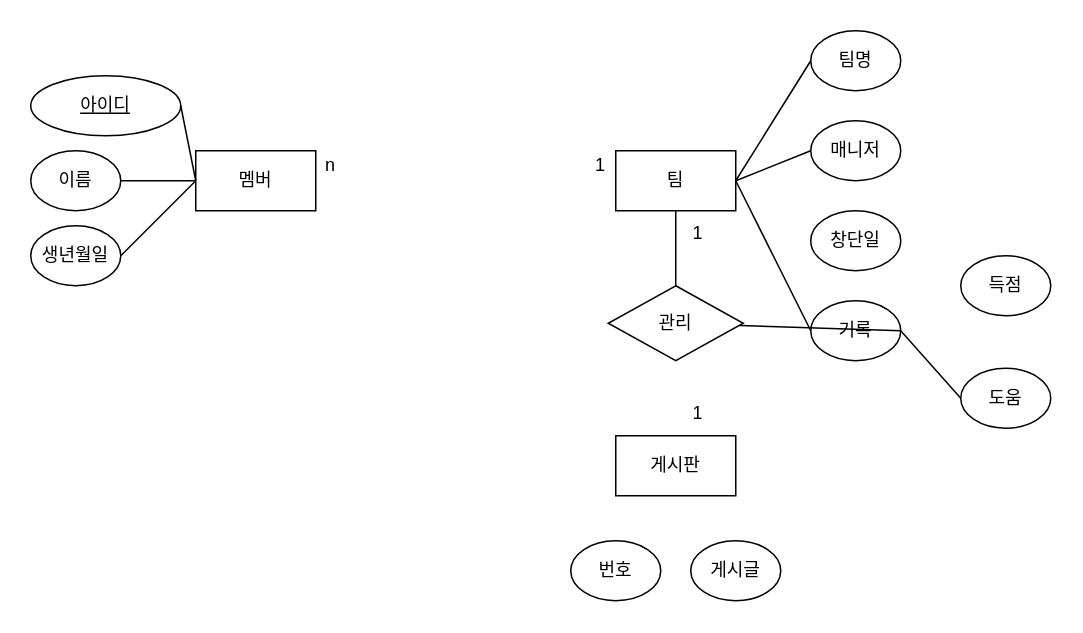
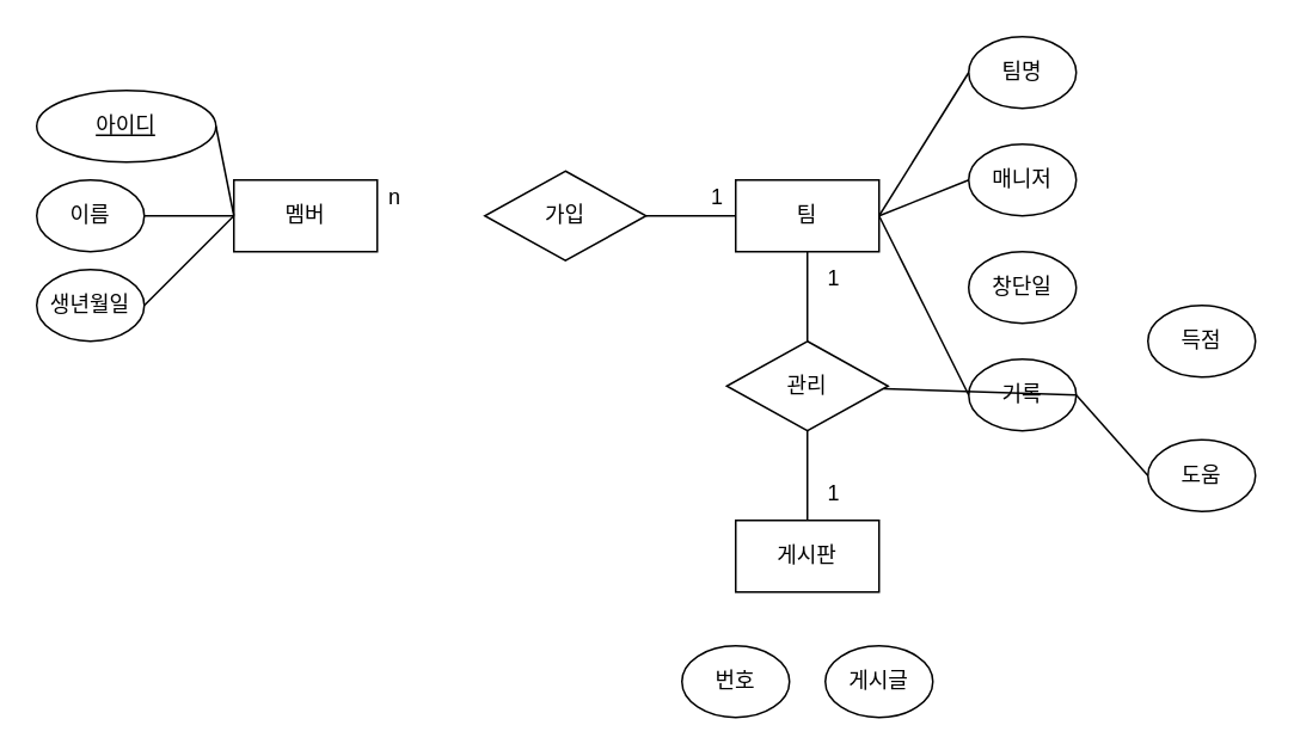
  <mxCell id="0" />
  <mxCell id="1" parent="0" />
  <mxCell id="2" value="멤버" style="rounded=0;whiteSpace=wrap;html=1;" vertex="1" parent="1"><mxGeometry x="130" y="100" width="80" height="40" as="geometry" /></mxCell>
  <mxCell id="3" value="팀" style="rounded=0;whiteSpace=wrap;html=1;" vertex="1" parent="1"><mxGeometry x="410" y="100" width="80" height="40" as="geometry" /></mxCell>
+ <mxCell id="4" value="가입" style="rhombus;whiteSpace=wrap;html=1;" vertex="1" parent="1"><mxGeometry x="270" y="95" width="90" height="50" as="geometry" /></mxCell>
  <mxCell id="5" value="&lt;u&gt;아이디&lt;/u&gt;" style="ellipse;whiteSpace=wrap;html=1;gradientColor=#ffffff;" vertex="1" parent="1"><mxGeometry x="20" y="50" width="100" height="40" as="geometry" /></mxCell>
  <mxCell id="6" value="창단일" style="ellipse;whiteSpace=wrap;html=1;" vertex="1" parent="1"><mxGeometry x="540" y="140" width="60" height="40" as="geometry" /></mxCell>
  <mxCell id="7" value="생년월일" style="ellipse;whiteSpace=wrap;html=1;" vertex="1" parent="1"><mxGeometry x="20" y="150" width="60" height="40" as="geometry" /></mxCell>
  <mxCell id="8" value="이름" style="ellipse;whiteSpace=wrap;html=1;" vertex="1" parent="1"><mxGeometry x="20" y="100" width="60" height="40" as="geometry" /></mxCell>
  <mxCell id="9" value="매니저" style="ellipse;whiteSpace=wrap;html=1;" vertex="1" parent="1"><mxGeometry x="540" y="80" width="60" height="40" as="geometry" /></mxCell>
  <mxCell id="10" value="팀명" style="ellipse;whiteSpace=wrap;html=1;" vertex="1" parent="1"><mxGeometry x="540" y="20" width="60" height="40" as="geometry" /></mxCell>
  <mxCell id="11" value="" style="endArrow=none;html=1;rounded=0;entryX=1;entryY=0.5;entryDx=0;entryDy=0;exitX=0;exitY=0.5;exitDx=0;exitDy=0;" edge="1" parent="1" source="2" target="5"><mxGeometry width="50" height="50" relative="1" as="geometry"><mxPoint x="240" y="210" as="sourcePoint" /><mxPoint x="290" y="160" as="targetPoint" /></mxGeometry></mxCell>
  <mxCell id="12" value="" style="endArrow=none;html=1;rounded=0;entryX=1;entryY=0.5;entryDx=0;entryDy=0;exitX=0;exitY=0.5;exitDx=0;exitDy=0;" edge="1" parent="1" source="2" target="8"><mxGeometry width="50" height="50" relative="1" as="geometry"><mxPoint x="240" y="210" as="sourcePoint" /><mxPoint x="290" y="160" as="targetPoint" /></mxGeometry></mxCell>
  <mxCell id="13" value="" style="endArrow=none;html=1;rounded=0;entryX=1;entryY=0.5;entryDx=0;entryDy=0;exitX=0;exitY=0.5;exitDx=0;exitDy=0;" edge="1" parent="1" source="2" target="7"><mxGeometry width="50" height="50" relative="1" as="geometry"><mxPoint x="240" y="210" as="sourcePoint" /><mxPoint x="290" y="160" as="targetPoint" /></mxGeometry></mxCell>
+ <mxCell id="14" value="" style="endArrow=none;html=1;rounded=0;entryX=1;entryY=0.5;entryDx=0;entryDy=0;exitX=0;exitY=0.5;exitDx=0;exitDy=0;" edge="1" parent="1" source="3" target="4"><mxGeometry width="50" height="50" relative="1" as="geometry"><mxPoint x="190" y="210" as="sourcePoint" /><mxPoint x="240" y="160" as="targetPoint" /></mxGeometry></mxCell>
  <mxCell id="15" value="" style="endArrow=none;html=1;rounded=0;exitX=0;exitY=0.5;exitDx=0;exitDy=0;entryX=1;entryY=0.5;entryDx=0;entryDy=0;" edge="1" parent="1" source="10" target="3"><mxGeometry width="50" height="50" relative="1" as="geometry"><mxPoint x="190" y="210" as="sourcePoint" /><mxPoint x="280" y="240" as="targetPoint" /><Array as="points" /></mxGeometry></mxCell>
  <mxCell id="16" value="" style="endArrow=none;html=1;rounded=0;exitX=0;exitY=0.5;exitDx=0;exitDy=0;entryX=1;entryY=0.5;entryDx=0;entryDy=0;" edge="1" parent="1" source="9" target="3"><mxGeometry width="50" height="50" relative="1" as="geometry"><mxPoint x="190" y="210" as="sourcePoint" /><mxPoint x="490" y="180" as="targetPoint" /></mxGeometry></mxCell>
  <mxCell id="17" value="n" style="text;html=1;strokeColor=none;fillColor=none;align=center;verticalAlign=middle;whiteSpace=wrap;rounded=0;" vertex="1" parent="1"><mxGeometry x="190" y="95" width="60" height="30" as="geometry" /></mxCell>
  <mxCell id="18" value="1" style="text;html=1;strokeColor=none;fillColor=none;align=center;verticalAlign=middle;whiteSpace=wrap;rounded=0;" vertex="1" parent="1"><mxGeometry x="370" y="95" width="60" height="30" as="geometry" /></mxCell>
  <mxCell id="19" value="도움" style="ellipse;whiteSpace=wrap;html=1;" vertex="1" parent="1"><mxGeometry x="640" y="245" width="60" height="40" as="geometry" /></mxCell>
  <mxCell id="20" value="득점" style="ellipse;whiteSpace=wrap;html=1;" vertex="1" parent="1"><mxGeometry x="640" y="170" width="60" height="40" as="geometry" /></mxCell>
  <mxCell id="21" value="기록" style="ellipse;whiteSpace=wrap;html=1;" vertex="1" parent="1"><mxGeometry x="540" y="200" width="60" height="40" as="geometry" /></mxCell>
  <mxCell id="22" value="" style="endArrow=none;html=1;rounded=0;exitX=1;exitY=0.5;exitDx=0;exitDy=0;entryX=0;entryY=0.5;entryDx=0;entryDy=0;" edge="1" parent="1" source="3" target="21"><mxGeometry width="50" height="50" relative="1" as="geometry"><mxPoint x="280" y="270" as="sourcePoint" /><mxPoint x="530" y="220" as="targetPoint" /></mxGeometry></mxCell>
  <mxCell id="23" value="" style="endArrow=none;html=1;rounded=0;exitX=1;exitY=0.5;exitDx=0;exitDy=0;" edge="1" parent="1" source="21" target="27"><mxGeometry width="50" height="50" relative="1" as="geometry"><mxPoint x="280" y="270" as="sourcePoint" /><mxPoint x="330" y="220" as="targetPoint" /></mxGeometry></mxCell>
  <mxCell id="24" value="" style="endArrow=none;html=1;rounded=0;entryX=0;entryY=0.5;entryDx=0;entryDy=0;exitX=1;exitY=0.5;exitDx=0;exitDy=0;" edge="1" parent="1" source="21" target="19"><mxGeometry width="50" height="50" relative="1" as="geometry"><mxPoint x="280" y="270" as="sourcePoint" /><mxPoint x="330" y="220" as="targetPoint" /></mxGeometry></mxCell>
  <mxCell id="25" value="게시판" style="rounded=0;whiteSpace=wrap;html=1;" vertex="1" parent="1"><mxGeometry x="410" y="290" width="80" height="40" as="geometry" /></mxCell>
  <mxCell id="26" value="" style="endArrow=none;html=1;rounded=0;entryX=0.5;entryY=1;entryDx=0;entryDy=0;exitX=0.5;exitY=0;exitDx=0;exitDy=0;" edge="1" parent="1" source="27" target="3"><mxGeometry width="50" height="50" relative="1" as="geometry"><mxPoint x="450" y="180" as="sourcePoint" /><mxPoint x="330" y="220" as="targetPoint" /><Array as="points" /></mxGeometry></mxCell>
  <mxCell id="27" value="관리" style="rhombus;whiteSpace=wrap;html=1;" vertex="1" parent="1"><mxGeometry x="405" y="190" width="90" height="50" as="geometry" /></mxCell>
+ <mxCell id="28" value="" style="endArrow=none;html=1;rounded=0;entryX=0.5;entryY=0;entryDx=0;entryDy=0;exitX=0.5;exitY=1;exitDx=0;exitDy=0;" edge="1" parent="1" source="27" target="25"><mxGeometry width="50" height="50" relative="1" as="geometry"><mxPoint x="460" y="200" as="sourcePoint" /><mxPoint x="460" y="150" as="targetPoint" /><Array as="points" /></mxGeometry></mxCell>
  <mxCell id="29" value="1" style="text;html=1;strokeColor=none;fillColor=none;align=center;verticalAlign=middle;whiteSpace=wrap;rounded=0;" vertex="1" parent="1"><mxGeometry x="435" y="140" width="60" height="30" as="geometry" /></mxCell>
  <mxCell id="30" value="1" style="text;html=1;strokeColor=none;fillColor=none;align=center;verticalAlign=middle;whiteSpace=wrap;rounded=0;" vertex="1" parent="1"><mxGeometry x="435" y="260" width="60" height="30" as="geometry" /></mxCell>
  <mxCell id="31" value="게시글" style="ellipse;whiteSpace=wrap;html=1;" vertex="1" parent="1"><mxGeometry x="460" y="360" width="60" height="40" as="geometry" /></mxCell>
  <mxCell id="32" value="번호" style="ellipse;whiteSpace=wrap;html=1;" vertex="1" parent="1"><mxGeometry x="380" y="360" width="60" height="40" as="geometry" /></mxCell>
